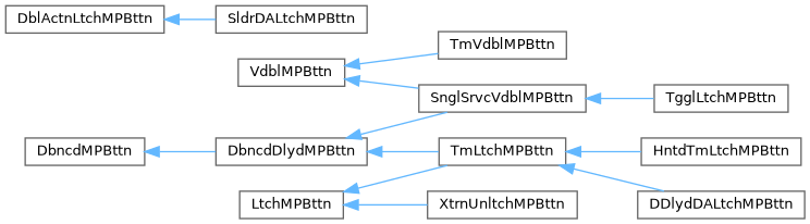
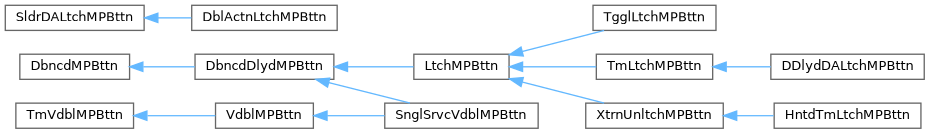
  digraph {
    rankdir=LR
    node [color=grey40 fillcolor=white fontname=Helvetica fontsize=10 shape=box style=filled]
    edge [color=steelblue1 dir=back fontname=Helvetica fontsize=10 labelfontname=Helvetica labelfontsize=10 style=solid]
    n1 [height=0.2 label=DbncdMPBttn width=0.4]
    n2 [height=0.2 label=DbncdDlydMPBttn width=0.4]
    n3 [height=0.2 label=LtchMPBttn width=0.4]
    n4 [height=0.2 label=SnglSrvcVdblMPBttn width=0.4]
    n5 [height=0.2 label=TgglLtchMPBttn width=0.4]
    n6 [height=0.2 label=TmLtchMPBttn width=0.4]
    n7 [height=0.2 label=XtrnUnltchMPBttn width=0.4]
    n8 [height=0.2 label=VdblMPBttn width=0.4]
    n9 [height=0.2 label=TmVdblMPBttn width=0.4]
    n10 [height=0.2 label=DblActnLtchMPBttn width=0.4]
    n11 [height=0.2 label=SldrDALtchMPBttn width=0.4]
    n12 [height=0.2 label=DDlydDALtchMPBttn width=0.4]
    n13 [height=0.2 label=HntdTmLtchMPBttn width=0.4]
    n1 -> n2
-   n2 -> n6
+   n2 -> n3
    n2 -> n4
-   n4 -> n5
+   n3 -> n5
    n3 -> n6
    n3 -> n7
    n6 -> n12
-   n6 -> n13
+   n7 -> n13
    n8 -> n4
-   n8 -> n9
-   n10 -> n11
+   n9 -> n8
+   n11 -> n10
  }
